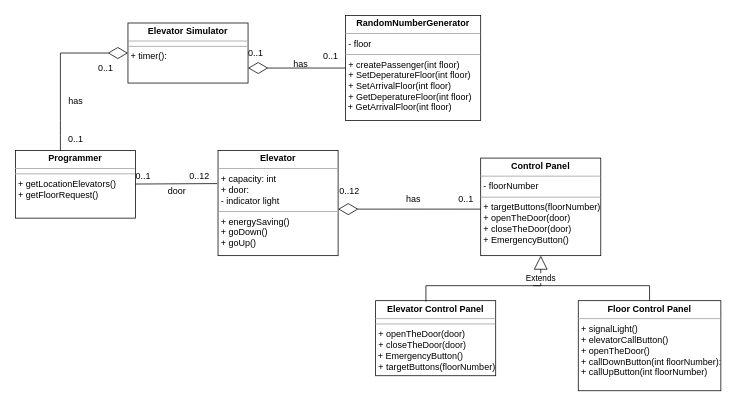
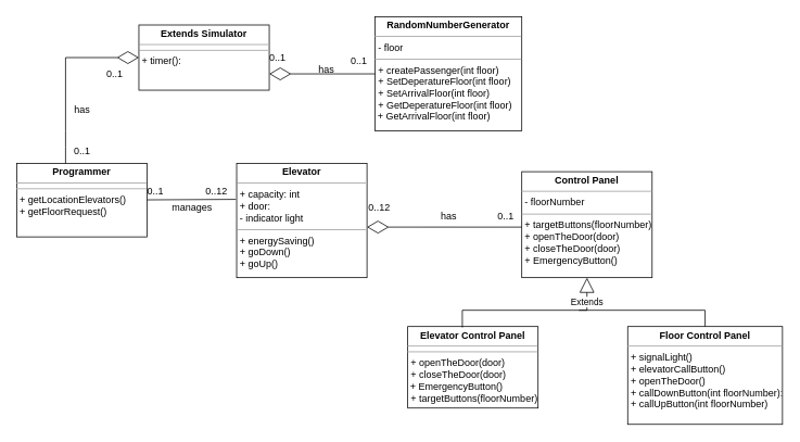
  <mxCell id="0" />
  <mxCell id="1" parent="0" />
  <mxCell id="2" style="edgeStyle=orthogonalEdgeStyle;rounded=0;orthogonalLoop=1;jettySize=auto;html=1;exitX=0.5;exitY=1;exitDx=0;exitDy=0;" parent="1" edge="1"><mxGeometry relative="1" as="geometry"><mxPoint x="385" y="430" as="sourcePoint" /><mxPoint x="385" y="430" as="targetPoint" /></mxGeometry></mxCell>
- <mxCell id="3" value="&lt;p style=&quot;margin:0px;margin-top:4px;text-align:center;&quot;&gt;&lt;b&gt;Elevator Simulator&lt;/b&gt;&lt;br&gt;&lt;/p&gt;&lt;hr size=&quot;1&quot;&gt;&lt;hr size=&quot;1&quot;&gt;&lt;p style=&quot;margin:0px;margin-left:4px;&quot;&gt;+ timer():&lt;br&gt;&lt;/p&gt;" style="verticalAlign=top;align=left;overflow=fill;fontSize=12;fontFamily=Helvetica;html=1;" parent="1" vertex="1"><mxGeometry x="170" y="30" width="160" height="80" as="geometry" /></mxCell>
+ <mxCell id="3" value="&lt;p style=&quot;margin:0px;margin-top:4px;text-align:center;&quot;&gt;&lt;b&gt;Extends Simulator&lt;/b&gt;&lt;br&gt;&lt;/p&gt;&lt;hr size=&quot;1&quot;&gt;&lt;hr size=&quot;1&quot;&gt;&lt;p style=&quot;margin:0px;margin-left:4px;&quot;&gt;+ timer():&lt;br&gt;&lt;/p&gt;" style="verticalAlign=top;align=left;overflow=fill;fontSize=12;fontFamily=Helvetica;html=1;" parent="1" vertex="1"><mxGeometry x="170" y="30" width="160" height="80" as="geometry" /></mxCell>
  <mxCell id="4" value="&lt;p style=&quot;margin:0px;margin-top:4px;text-align:center;&quot;&gt;&lt;b&gt;Elevator&lt;/b&gt;&lt;/p&gt;&lt;hr size=&quot;1&quot;&gt;&lt;p style=&quot;margin:0px;margin-left:4px;&quot;&gt;+ capacity: int&lt;/p&gt;&lt;p style=&quot;margin:0px;margin-left:4px;&quot;&gt;+ door:&lt;/p&gt;&lt;p style=&quot;margin:0px;margin-left:4px;&quot;&gt;- indicator light&lt;br&gt;&lt;/p&gt;&lt;hr size=&quot;1&quot;&gt;&lt;p style=&quot;margin:0px;margin-left:4px;&quot;&gt;+ energySaving()&lt;/p&gt;&lt;p style=&quot;margin:0px;margin-left:4px;&quot;&gt;+ goDown()&lt;/p&gt;&lt;p style=&quot;margin:0px;margin-left:4px;&quot;&gt;+ goUp()&lt;br&gt;&lt;/p&gt;" style="verticalAlign=top;align=left;overflow=fill;fontSize=12;fontFamily=Helvetica;html=1;" vertex="1" parent="1"><mxGeometry x="290" y="200" width="160" height="140" as="geometry" /></mxCell>
  <mxCell id="5" value="&lt;p style=&quot;margin:0px;margin-top:4px;text-align:center;&quot;&gt;&lt;b&gt;Control Panel&lt;br&gt;&lt;/b&gt;&lt;/p&gt;&lt;hr size=&quot;1&quot;&gt;&lt;p style=&quot;margin:0px;margin-left:4px;&quot;&gt;- floorNumber&lt;br&gt;&lt;/p&gt;&lt;hr size=&quot;1&quot;&gt;&lt;p style=&quot;margin:0px;margin-left:4px;&quot;&gt;+ targetButtons(floorNumber)&lt;/p&gt;&lt;p style=&quot;margin:0px;margin-left:4px;&quot;&gt;+ openTheDoor(door)&lt;/p&gt;&lt;p style=&quot;margin:0px;margin-left:4px;&quot;&gt;+ closeTheDoor(door)&lt;/p&gt;&lt;p style=&quot;margin:0px;margin-left:4px;&quot;&gt;+ EmergencyButton()&lt;br&gt;&lt;/p&gt;" style="verticalAlign=top;align=left;overflow=fill;fontSize=12;fontFamily=Helvetica;html=1;" vertex="1" parent="1"><mxGeometry x="640" y="210" width="160" height="130" as="geometry" /></mxCell>
  <mxCell id="6" value="" style="endArrow=diamondThin;endFill=0;endSize=24;html=1;rounded=0;entryX=1;entryY=0.557;entryDx=0;entryDy=0;entryPerimeter=0;" edge="1" parent="1" target="4"><mxGeometry width="160" relative="1" as="geometry"><mxPoint x="640" y="278" as="sourcePoint" /><mxPoint x="540" y="240" as="targetPoint" /></mxGeometry></mxCell>
  <mxCell id="7" value="&lt;p style=&quot;margin:0px;margin-top:4px;text-align:center;&quot;&gt;&lt;b&gt;Programmer&lt;/b&gt;&lt;br&gt;&lt;/p&gt;&lt;hr size=&quot;1&quot;&gt;&lt;hr size=&quot;1&quot;&gt;&lt;p style=&quot;margin:0px;margin-left:4px;&quot;&gt;+ getLocationElevators()&lt;/p&gt;&lt;p style=&quot;margin:0px;margin-left:4px;&quot;&gt;+ getFloorRequest()&lt;/p&gt;&lt;p style=&quot;margin:0px;margin-left:4px;&quot;&gt;&lt;br&gt;&lt;/p&gt;&lt;p style=&quot;margin:0px;margin-left:4px;&quot;&gt;&lt;br&gt;&lt;/p&gt;" style="verticalAlign=top;align=left;overflow=fill;fontSize=12;fontFamily=Helvetica;html=1;" vertex="1" parent="1"><mxGeometry x="20" y="200" width="160" height="90" as="geometry" /></mxCell>
  <mxCell id="8" value="" style="endArrow=diamondThin;endFill=0;endSize=24;html=1;rounded=0;entryX=0;entryY=0.5;entryDx=0;entryDy=0;exitX=0.375;exitY=0;exitDx=0;exitDy=0;exitPerimeter=0;" edge="1" parent="1" source="7" target="3"><mxGeometry width="160" relative="1" as="geometry"><mxPoint x="100" y="180" as="sourcePoint" /><mxPoint x="410" y="240" as="targetPoint" /><Array as="points"><mxPoint x="80" y="180" /><mxPoint x="80" y="160" /><mxPoint x="80" y="70" /></Array></mxGeometry></mxCell>
  <mxCell id="9" value="&lt;p style=&quot;margin:0px;margin-top:4px;text-align:center;&quot;&gt;&lt;b&gt;Elevator Control Panel&lt;/b&gt;&lt;br&gt;&lt;/p&gt;&lt;hr size=&quot;1&quot;&gt;&lt;hr size=&quot;1&quot;&gt;&lt;p style=&quot;margin:0px;margin-left:4px;&quot;&gt;+ openTheDoor(door)&lt;/p&gt;&lt;p style=&quot;margin:0px;margin-left:4px;&quot;&gt;+ closeTheDoor(door)&lt;/p&gt;&lt;div&gt;&amp;nbsp;+ EmergencyButton()&lt;/div&gt;&lt;div&gt;&lt;p style=&quot;margin:0px;margin-left:4px;&quot;&gt;+ targetButtons(floorNumber)&lt;/p&gt;&lt;/div&gt;&lt;p style=&quot;margin:0px;margin-left:4px;&quot;&gt;&lt;/p&gt;" style="verticalAlign=top;align=left;overflow=fill;fontSize=12;fontFamily=Helvetica;html=1;" vertex="1" parent="1"><mxGeometry x="500" y="400" width="160" height="100" as="geometry" /></mxCell>
  <mxCell id="10" value="&lt;p style=&quot;margin:0px;margin-top:4px;text-align:center;&quot;&gt;&lt;b&gt;Floor Control Panel&lt;/b&gt;&lt;br&gt;&lt;/p&gt;&lt;hr size=&quot;1&quot;&gt;&lt;p style=&quot;margin:0px;margin-left:4px;&quot;&gt;+ signalLight()&lt;br&gt;&lt;/p&gt;&lt;p style=&quot;margin:0px;margin-left:4px;&quot;&gt;+ elevatorCallButton()&lt;/p&gt;&lt;p style=&quot;margin:0px;margin-left:4px;&quot;&gt;+ openTheDoor()&lt;/p&gt;&lt;p style=&quot;margin:0px;margin-left:4px;&quot;&gt;+ callDownButton(int floorNumber):&lt;/p&gt;&lt;p style=&quot;margin:0px;margin-left:4px;&quot;&gt;+ callUpButton(int floorNumber)&lt;br&gt;&lt;/p&gt;&lt;p style=&quot;margin:0px;margin-left:4px;&quot;&gt;&lt;br&gt;&lt;/p&gt;&lt;p style=&quot;margin:0px;margin-left:4px;&quot;&gt;&lt;br&gt;&lt;/p&gt;" style="verticalAlign=top;align=left;overflow=fill;fontSize=12;fontFamily=Helvetica;html=1;" vertex="1" parent="1"><mxGeometry x="770" y="400" width="190" height="120" as="geometry" /></mxCell>
  <mxCell id="11" value="Extends" style="endArrow=block;endSize=16;endFill=0;html=1;rounded=0;exitX=0.419;exitY=0.011;exitDx=0;exitDy=0;exitPerimeter=0;" edge="1" parent="1" source="9" target="5"><mxGeometry x="0.72" width="160" relative="1" as="geometry"><mxPoint x="580" y="390" as="sourcePoint" /><mxPoint x="740" y="390" as="targetPoint" /><Array as="points"><mxPoint x="567" y="380" /><mxPoint x="720" y="380" /></Array><mxPoint as="offset" /></mxGeometry></mxCell>
  <mxCell id="12" value="" style="endArrow=none;html=1;rounded=0;entryX=0.5;entryY=0;entryDx=0;entryDy=0;" edge="1" parent="1" target="10"><mxGeometry width="50" height="50" relative="1" as="geometry"><mxPoint x="710" y="380" as="sourcePoint" /><mxPoint x="680" y="360" as="targetPoint" /><Array as="points"><mxPoint x="865" y="380" /></Array></mxGeometry></mxCell>
  <mxCell id="13" value="&lt;p style=&quot;margin:0px;margin-top:4px;text-align:center;&quot;&gt;&lt;b&gt;RandomNumberGenerator&lt;/b&gt;&lt;br&gt;&lt;/p&gt;&lt;hr size=&quot;1&quot;&gt;&lt;p style=&quot;margin:0px;margin-left:4px;&quot;&gt;- floor&lt;br&gt;&lt;/p&gt;&lt;hr size=&quot;1&quot;&gt;&lt;p style=&quot;margin:0px;margin-left:4px;&quot;&gt;+ createPassenger(int floor)&lt;/p&gt;&lt;p style=&quot;margin:0px;margin-left:4px;&quot;&gt;+ SetDeperatureFloor(int floor)&lt;/p&gt;&lt;p style=&quot;margin:0px;margin-left:4px;&quot;&gt;+ SetArrivalFloor(int floor)&lt;/p&gt;&lt;p style=&quot;margin:0px;margin-left:4px;&quot;&gt;+ GetDeperatureFloor(int floor)&lt;/p&gt;&amp;nbsp;+ GetArrivalFloor(int floor)&lt;p style=&quot;margin:0px;margin-left:4px;&quot;&gt;&lt;/p&gt;" style="verticalAlign=top;align=left;overflow=fill;fontSize=12;fontFamily=Helvetica;html=1;" vertex="1" parent="1"><mxGeometry x="460" y="20" width="180" height="140" as="geometry" /></mxCell>
  <mxCell id="14" value="" style="endArrow=diamondThin;endFill=0;endSize=24;html=1;rounded=0;exitX=0;exitY=0.5;exitDx=0;exitDy=0;" edge="1" parent="1" source="13"><mxGeometry width="160" relative="1" as="geometry"><mxPoint x="450" y="88" as="sourcePoint" /><mxPoint x="330" y="90" as="targetPoint" /></mxGeometry></mxCell>
  <mxCell id="15" value="" style="endArrow=none;html=1;rounded=0;entryX=-0.006;entryY=0.314;entryDx=0;entryDy=0;entryPerimeter=0;" edge="1" parent="1" source="7" target="4"><mxGeometry width="50" height="50" relative="1" as="geometry"><mxPoint x="370" y="310" as="sourcePoint" /><mxPoint x="420" y="260" as="targetPoint" /></mxGeometry></mxCell>
- <mxCell id="16" value="door" style="text;html=1;resizable=0;autosize=1;align=center;verticalAlign=middle;points=[];fillColor=none;strokeColor=none;rounded=0;" vertex="1" parent="1"><mxGeometry x="200" y="240" width="70" height="30" as="geometry" /></mxCell>
+ <mxCell id="16" value="manages" style="text;html=1;resizable=0;autosize=1;align=center;verticalAlign=middle;points=[];fillColor=none;strokeColor=none;rounded=0;" vertex="1" parent="1"><mxGeometry x="200" y="240" width="70" height="30" as="geometry" /></mxCell>
  <mxCell id="17" value="0..1" style="text;html=1;resizable=0;autosize=1;align=center;verticalAlign=middle;points=[];fillColor=none;strokeColor=none;rounded=0;" vertex="1" parent="1"><mxGeometry x="80" y="170" width="40" height="30" as="geometry" /></mxCell>
  <mxCell id="18" value="0..1" style="text;html=1;resizable=0;autosize=1;align=center;verticalAlign=middle;points=[];fillColor=none;strokeColor=none;rounded=0;" vertex="1" parent="1"><mxGeometry x="120" y="75" width="40" height="30" as="geometry" /></mxCell>
  <mxCell id="19" value="0..1" style="text;html=1;resizable=0;autosize=1;align=center;verticalAlign=middle;points=[];fillColor=none;strokeColor=none;rounded=0;" vertex="1" parent="1"><mxGeometry x="320" y="55" width="40" height="30" as="geometry" /></mxCell>
  <mxCell id="20" value="0..1" style="text;html=1;resizable=0;autosize=1;align=center;verticalAlign=middle;points=[];fillColor=none;strokeColor=none;rounded=0;" vertex="1" parent="1"><mxGeometry x="420" y="60" width="40" height="30" as="geometry" /></mxCell>
  <mxCell id="21" value="has" style="text;html=1;resizable=0;autosize=1;align=center;verticalAlign=middle;points=[];fillColor=none;strokeColor=none;rounded=0;" vertex="1" parent="1"><mxGeometry x="80" y="120" width="40" height="30" as="geometry" /></mxCell>
  <mxCell id="22" value="has" style="text;html=1;resizable=0;autosize=1;align=center;verticalAlign=middle;points=[];fillColor=none;strokeColor=none;rounded=0;" vertex="1" parent="1"><mxGeometry x="380" y="70" width="40" height="30" as="geometry" /></mxCell>
  <mxCell id="23" value="0..1" style="text;html=1;resizable=0;autosize=1;align=center;verticalAlign=middle;points=[];fillColor=none;strokeColor=none;rounded=0;" vertex="1" parent="1"><mxGeometry x="170" y="220" width="40" height="30" as="geometry" /></mxCell>
  <mxCell id="24" value="0..12" style="text;html=1;resizable=0;autosize=1;align=center;verticalAlign=middle;points=[];fillColor=none;strokeColor=none;rounded=0;" vertex="1" parent="1"><mxGeometry x="240" y="220" width="50" height="30" as="geometry" /></mxCell>
  <mxCell id="25" value="0..12" style="text;html=1;resizable=0;autosize=1;align=center;verticalAlign=middle;points=[];fillColor=none;strokeColor=none;rounded=0;" vertex="1" parent="1"><mxGeometry x="440" y="240" width="50" height="30" as="geometry" /></mxCell>
  <mxCell id="26" value="0..1" style="text;html=1;resizable=0;autosize=1;align=center;verticalAlign=middle;points=[];fillColor=none;strokeColor=none;rounded=0;" vertex="1" parent="1"><mxGeometry x="600" y="250" width="40" height="30" as="geometry" /></mxCell>
  <mxCell id="27" value="has" style="text;html=1;resizable=0;autosize=1;align=center;verticalAlign=middle;points=[];fillColor=none;strokeColor=none;rounded=0;" vertex="1" parent="1"><mxGeometry x="530" y="250" width="40" height="30" as="geometry" /></mxCell>
